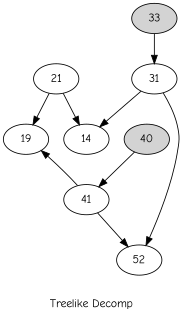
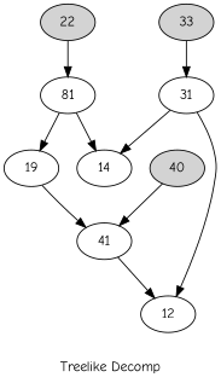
  digraph {
    fontname="Comic Neue"
    label="Treelike Decomp"
    node [fontname="Comic Neue"]
    edge [fontname="Comic Neue"]
+   22 [style=filled]
    33 [style=filled]
    n3 [label=40 style=filled]
-   21
+   21 [label=81]
    31
    41
    n7 [label=19]
    14
-   12 [label=52]
+   12
    subgraph sub_1 {
+     22
      33
      n3
    }
+   22 -> 21
    33 -> 31
    n3 -> 41
    21 -> n7
    21 -> 14
    31 -> 14
    31 -> 12
-   41 -> n7
+   n7 -> 41
    41 -> 12
  }
